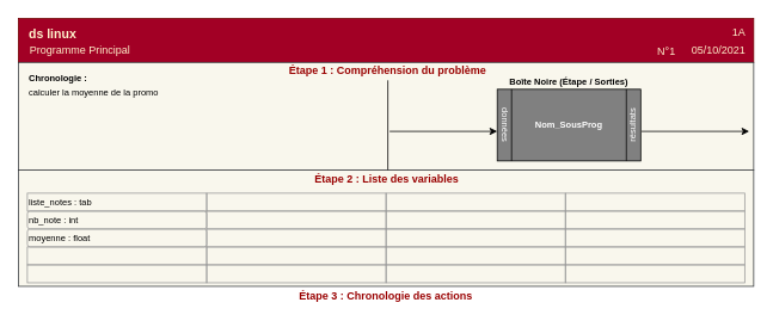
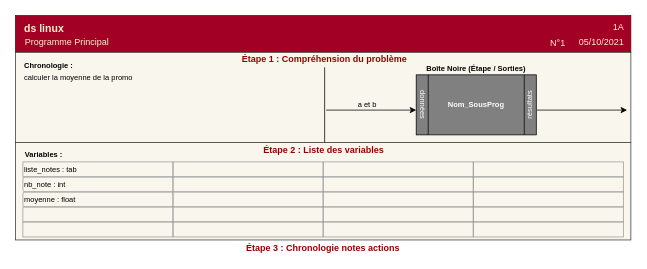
  <mxCell id="0" />
  <mxCell id="1" parent="0" />
  <mxCell id="2" value="" style="group" parent="1" vertex="1" connectable="0"><mxGeometry x="20" y="20" width="820" height="299" as="geometry" /></mxCell>
  <mxCell id="3" value="" style="group;allowArrows=0;dropTarget=0;recursiveResize=0;expand=0;movable=0;resizable=0;rotatable=0;deletable=0;cloneable=0;editable=0;" parent="2" vertex="1" connectable="0"><mxGeometry width="820" height="299" as="geometry" /></mxCell>
  <mxCell id="4" value="" style="rounded=0;whiteSpace=wrap;html=1;fontSize=12;align=left;fillColor=#a20025;strokeColor=#6F0000;fontColor=#ffffff;deletable=0;cloneable=0;rotatable=0;resizable=0;movable=0;expand=0;recursiveResize=0;allowArrows=0;connectable=0;editable=0;" parent="3" vertex="1"><mxGeometry width="820" height="49" as="geometry" /></mxCell>
  <mxCell id="5" value="" style="rounded=0;whiteSpace=wrap;html=1;strokeWidth=1;perimeterSpacing=0;connectable=0;allowArrows=0;resizable=0;movable=0;rotatable=0;cloneable=0;deletable=0;resizeWidth=0;fillColor=#f9f7ed;strokeColor=#36393d;expand=0;recursiveResize=0;editable=0;" parent="3" vertex="1"><mxGeometry y="49" width="820" height="120" as="geometry" /></mxCell>
  <mxCell id="6" value="" style="rounded=0;whiteSpace=wrap;html=1;fillColor=#f9f7ed;strokeColor=#36393d;connectable=0;allowArrows=0;recursiveResize=0;expand=0;movable=0;resizable=0;rotatable=0;cloneable=0;deletable=0;editable=0;" parent="3" vertex="1"><mxGeometry y="169" width="820" height="130" as="geometry" /></mxCell>
  <mxCell id="7" value="" style="endArrow=none;html=1;fontSize=12;fontColor=#808080;startFill=0;endFill=0;anchorPointDirection=0;bendable=0;movable=0;cloneable=0;deletable=0;editable=0;" parent="2" edge="1"><mxGeometry width="50" height="50" relative="1" as="geometry"><mxPoint x="412" y="69" as="sourcePoint" /><mxPoint x="412" y="169" as="targetPoint" /></mxGeometry></mxCell>
  <mxCell id="8" value="" style="group" parent="2" vertex="1" connectable="0"><mxGeometry x="414" y="109" width="120" height="20" as="geometry" /></mxCell>
  <mxCell id="9" value="" style="endArrow=classic;html=1;anchorPointDirection=0;bendable=0;cloneable=0;movable=0;deletable=0;editable=0;" parent="8" edge="1"><mxGeometry y="10" width="50" height="50" as="geometry"><mxPoint y="17" as="sourcePoint" /><mxPoint x="120" y="17" as="targetPoint" /></mxGeometry></mxCell>
+ <mxCell id="10" value="&lt;font style=&quot;font-size: 10px&quot;&gt;a et b&lt;br&gt;&lt;/font&gt;" style="text;html=1;strokeColor=none;fillColor=none;align=center;verticalAlign=middle;whiteSpace=wrap;rounded=0;connectable=0;allowArrows=0;recursiveResize=0;expand=0;movable=0;resizable=0;rotatable=0;cloneable=0;deletable=0;autosize=1;pointerEvents=0;" parent="8" vertex="1"><mxGeometry x="35" width="40" height="20" as="geometry" /></mxCell>
  <mxCell id="11" value="" style="group" parent="2" vertex="1" connectable="0"><mxGeometry x="695" y="109" width="120" height="20" as="geometry" /></mxCell>
  <mxCell id="12" value="" style="endArrow=classic;html=1;anchorPointDirection=0;bendable=0;cloneable=0;movable=0;deletable=0;editable=0;" parent="11" edge="1"><mxGeometry y="10" width="50" height="50" as="geometry"><mxPoint y="17" as="sourcePoint" /><mxPoint x="120" y="17" as="targetPoint" /></mxGeometry></mxCell>
  <mxCell id="13" value="Programme Principal&amp;nbsp;" style="text;html=1;strokeColor=none;fillColor=none;align=left;verticalAlign=middle;whiteSpace=wrap;rounded=0;fontColor=#FFF2CC;connectable=0;allowArrows=0;recursiveResize=0;expand=0;movable=0;resizable=0;rotatable=0;cloneable=0;deletable=0;pointerEvents=0;" parent="1" vertex="1"><mxGeometry x="31" y="46" width="238" height="20" as="geometry" /></mxCell>
  <mxCell id="14" value="1A" style="text;html=1;strokeColor=none;fillColor=none;align=right;verticalAlign=middle;whiteSpace=wrap;rounded=0;movable=0;fontColor=#FFF2CC;connectable=0;allowArrows=0;recursiveResize=0;expand=0;resizable=0;rotatable=0;cloneable=0;deletable=0;pointerEvents=0;" parent="1" vertex="1"><mxGeometry x="770" y="24" width="63.45" height="23" as="geometry" /></mxCell>
  <mxCell id="15" value="N°1" style="text;html=1;strokeColor=none;fillColor=none;align=right;verticalAlign=middle;whiteSpace=wrap;rounded=0;movable=0;fontColor=#FFF2CC;connectable=0;allowArrows=0;recursiveResize=0;expand=0;resizable=0;rotatable=0;cloneable=0;deletable=0;pointerEvents=0;" parent="1" vertex="1"><mxGeometry x="653" y="47" width="102" height="20" as="geometry" /></mxCell>
  <mxCell id="16" value="&lt;font style=&quot;font-size: 10px&quot;&gt;&lt;b&gt;Chronologie :&lt;/b&gt;&lt;/font&gt;" style="text;html=1;strokeColor=none;fillColor=none;align=left;verticalAlign=middle;whiteSpace=wrap;rounded=0;fontSize=14;resizable=0;movable=0;editable=0;rotatable=0;deletable=0;connectable=0;allowArrows=0;recursiveResize=0;expand=0;cloneable=0;pointerEvents=0;" parent="1" vertex="1"><mxGeometry x="30" y="76.5" width="160" height="19.5" as="geometry" /></mxCell>
  <mxCell id="17" value="05/10/2021" style="text;html=1;strokeColor=none;fillColor=none;align=right;verticalAlign=middle;whiteSpace=wrap;rounded=0;movable=0;fontColor=#FFF2CC;connectable=0;allowArrows=0;recursiveResize=0;expand=0;resizable=0;rotatable=0;cloneable=0;deletable=0;pointerEvents=0;" parent="1" vertex="1"><mxGeometry x="762" y="46" width="71" height="20" as="geometry" /></mxCell>
  <mxCell id="18" value="&lt;font color=&quot;#fff2cc&quot; face=&quot;helvetica&quot;&gt;&lt;span style=&quot;font-size: 14px&quot;&gt;&lt;b&gt;ds linux&lt;/b&gt;&lt;/span&gt;&lt;/font&gt;" style="text;whiteSpace=wrap;html=1;fontSize=16;movable=0;align=left;connectable=0;allowArrows=0;resizable=0;rotatable=0;cloneable=0;deletable=0;expand=0;recursiveResize=0;pointerEvents=0;" parent="1" vertex="1"><mxGeometry x="30" y="20" width="280" height="30" as="geometry" /></mxCell>
  <mxCell id="19" value="&lt;font style=&quot;font-size: 10px&quot;&gt;calculer la moyenne de la promo&lt;/font&gt;" style="text;html=1;strokeColor=none;fillColor=none;align=left;verticalAlign=top;whiteSpace=wrap;rounded=0;movable=0;autosize=0;resizable=0;deletable=0;allowArrows=0;connectable=0;imageVerticalAlign=top;rotatable=0;cloneable=0;recursiveResize=0;expand=0;resizeHeight=0;pointerEvents=0;" parent="1" vertex="1"><mxGeometry x="30" y="89" width="370" height="90" as="geometry" /></mxCell>
+ <mxCell id="20" value="&lt;b style=&quot;&quot;&gt;&lt;font style=&quot;font-size: 10px&quot;&gt;Variables :&lt;/font&gt;&lt;/b&gt;" style="text;html=1;strokeColor=none;fillColor=none;align=left;verticalAlign=middle;whiteSpace=wrap;rounded=0;connectable=0;allowArrows=0;recursiveResize=0;expand=0;movable=0;resizable=0;rotatable=0;cloneable=0;deletable=0;pointerEvents=0;editable=0;" parent="1" vertex="1"><mxGeometry x="31" y="195" width="80" height="20" as="geometry" /></mxCell>
  <mxCell id="21" value="" style="group;allowArrows=0;dropTarget=0;recursiveResize=0;expand=0;movable=0;resizable=0;rotatable=0;deletable=0;cloneable=0;pointerEvents=0;" parent="1" vertex="1" connectable="0"><mxGeometry x="31" y="219" width="795" height="90" as="geometry" /></mxCell>
  <mxCell id="22" value="" style="group;allowArrows=0;dropTarget=0;recursiveResize=0;expand=0;movable=0;resizable=0;rotatable=0;cloneable=0;deletable=0;container=0;pointerEvents=0;" parent="1" vertex="1" connectable="0"><mxGeometry x="31" y="219" width="800.45" height="90" as="geometry" /></mxCell>
  <mxCell id="23" value="&lt;span style=&quot;font-family: &amp;#34;helvetica&amp;#34; ; font-style: normal ; letter-spacing: normal ; text-indent: 0px ; text-transform: none ; word-spacing: 0px ; display: inline ; float: none&quot;&gt;&lt;b&gt;&lt;font style=&quot;font-size: 12px&quot; color=&quot;#990000&quot;&gt;Étape 1 : Compréhension du problème&lt;/font&gt;&lt;/b&gt;&lt;/span&gt;" style="text;whiteSpace=wrap;html=1;align=center;connectable=0;allowArrows=0;recursiveResize=0;expand=0;movable=0;resizable=0;rotatable=0;deletable=0;cloneable=0;pointerEvents=0;editable=0;" parent="1" vertex="1"><mxGeometry x="292" y="65.25" width="280" height="30" as="geometry" /></mxCell>
  <mxCell id="24" value="&lt;span style=&quot;font-family: &amp;#34;helvetica&amp;#34; ; font-style: normal ; letter-spacing: normal ; text-indent: 0px ; text-transform: none ; word-spacing: 0px ; display: inline ; float: none&quot;&gt;&lt;b&gt;&lt;font style=&quot;font-size: 12px&quot; color=&quot;#990000&quot;&gt;Étape 2 : Liste des variables&lt;/font&gt;&lt;/b&gt;&lt;/span&gt;" style="text;whiteSpace=wrap;html=1;align=center;connectable=0;allowArrows=0;expand=0;recursiveResize=0;movable=0;resizable=0;rotatable=0;cloneable=0;deletable=0;pointerEvents=0;editable=0;" parent="1" vertex="1"><mxGeometry x="291" y="186" width="280" height="30" as="geometry" /></mxCell>
- <mxCell id="25" value="&lt;span style=&quot;font-family: &amp;#34;helvetica&amp;#34; ; font-style: normal ; letter-spacing: normal ; text-indent: 0px ; text-transform: none ; word-spacing: 0px ; display: inline ; float: none&quot;&gt;&lt;b&gt;&lt;font style=&quot;font-size: 12px&quot; color=&quot;#990000&quot;&gt;Étape 3 : Chronologie des actions&lt;/font&gt;&lt;/b&gt;&lt;/span&gt;" style="text;whiteSpace=wrap;html=1;align=center;connectable=0;allowArrows=0;recursiveResize=0;expand=0;movable=0;resizable=0;rotatable=0;cloneable=0;deletable=0;pointerEvents=0;editable=0;" parent="1" vertex="1"><mxGeometry x="290" y="316" width="280" height="20" as="geometry" /></mxCell>
+ <mxCell id="25" value="&lt;span style=&quot;font-family: &amp;#34;helvetica&amp;#34; ; font-style: normal ; letter-spacing: normal ; text-indent: 0px ; text-transform: none ; word-spacing: 0px ; display: inline ; float: none&quot;&gt;&lt;b&gt;&lt;font style=&quot;font-size: 12px&quot; color=&quot;#990000&quot;&gt;Étape 3 : Chronologie notes actions&lt;/font&gt;&lt;/b&gt;&lt;/span&gt;" style="text;whiteSpace=wrap;html=1;align=center;connectable=0;allowArrows=0;recursiveResize=0;expand=0;movable=0;resizable=0;rotatable=0;cloneable=0;deletable=0;pointerEvents=0;editable=0;" parent="1" vertex="1"><mxGeometry x="290" y="316" width="280" height="20" as="geometry" /></mxCell>
  <mxCell id="26" value="liste_notes : tab" style="rounded=0;whiteSpace=wrap;html=1;align=left;verticalAlign=middle;labelBackgroundColor=none;fontColor=none;noLabel=0;fillColor=none;strokeColor=#999999;allowArrows=0;connectable=0;recursiveResize=0;expand=0;movable=0;resizable=0;rotatable=0;cloneable=0;deletable=0;editable=1;fontSize=10;spacingBottom=1;pointerEvents=0;" parent="1" vertex="1"><mxGeometry x="30" y="215" width="200" height="20" as="geometry" /></mxCell>
  <mxCell id="27" value="&lt;font style=&quot;font-size: 10px&quot;&gt;&lt;b&gt;Boîte Noire (Étape / Sorties)&lt;/b&gt;&lt;/font&gt;" style="text;html=1;strokeColor=none;fillColor=none;align=center;verticalAlign=middle;whiteSpace=wrap;rounded=0;fontSize=14;movable=0;resizable=0;connectable=0;allowArrows=0;rotatable=0;deletable=0;expand=0;editable=0;recursiveResize=0;cloneable=0;pointerEvents=0;" parent="1" vertex="1"><mxGeometry x="544" y="79.5" width="180" height="19.5" as="geometry" /></mxCell>
  <mxCell id="28" value="" style="group;allowArrows=0;dropTarget=0;recursiveResize=0;expand=0;movable=0;resizable=0;rotatable=0;cloneable=0;deletable=0;editable=0;" parent="1" vertex="1" connectable="0"><mxGeometry x="553" y="99" width="162" height="80" as="geometry" /></mxCell>
  <mxCell id="29" value="&lt;font color=&quot;#ffffff&quot; style=&quot;font-size: 10px&quot;&gt;&lt;b&gt;Nom_SousProg&lt;/b&gt;&lt;/font&gt;" style="shape=process;whiteSpace=wrap;html=1;backgroundOutline=0;fontColor=#808080;fillColor=#808080;allowArrows=0;recursiveResize=0;expand=0;resizable=0;rotatable=0;cloneable=0;connectable=0;movable=0;deletable=0;" parent="28" vertex="1"><mxGeometry x="1" width="160" height="80" as="geometry" /></mxCell>
  <mxCell id="30" value="&lt;span style=&quot;font-size: 10px&quot;&gt;données&lt;/span&gt;" style="text;html=1;strokeColor=none;fillColor=none;align=center;verticalAlign=middle;whiteSpace=wrap;rounded=0;horizontal=0;fontColor=#FFFFFF;rotation=-180;spacing=0;fontSize=10;allowArrows=0;expand=0;movable=0;resizable=0;rotatable=0;cloneable=0;deletable=0;pointerEvents=0;editable=0;connectable=0;recursiveResize=0;" parent="28" vertex="1"><mxGeometry x="1" y="10" width="20" height="60" as="geometry" /></mxCell>
  <mxCell id="31" value="&lt;span style=&quot;font-size: 10px&quot;&gt;résultats&lt;br style=&quot;font-size: 10px&quot;&gt;&lt;/span&gt;" style="text;html=1;strokeColor=none;fillColor=none;align=center;verticalAlign=middle;whiteSpace=wrap;rounded=0;horizontal=0;fontColor=#FFFFFF;rotation=0;spacing=0;fontSize=10;allowArrows=0;expand=0;movable=0;resizable=0;rotatable=0;cloneable=0;deletable=0;pointerEvents=0;editable=0;connectable=0;recursiveResize=0;" parent="28" vertex="1"><mxGeometry x="142" y="10" width="20" height="60" as="geometry" /></mxCell>
  <mxCell id="32" value="nb_note : int" style="whiteSpace=wrap;html=1;align=left;verticalAlign=middle;labelBackgroundColor=none;fontColor=none;noLabel=0;fillColor=none;strokeColor=#999999;allowArrows=0;connectable=0;recursiveResize=0;expand=0;movable=0;resizable=0;rotatable=0;cloneable=0;deletable=0;editable=1;fontSize=10;spacingBottom=1;pointerEvents=0;rounded=1;" parent="1" vertex="1"><mxGeometry x="30" y="235" width="200" height="20" as="geometry" /></mxCell>
  <mxCell id="33" value="moyenne : float" style="whiteSpace=wrap;html=1;align=left;verticalAlign=middle;labelBackgroundColor=none;fontColor=none;noLabel=0;fillColor=none;strokeColor=#999999;allowArrows=0;connectable=0;recursiveResize=0;expand=0;movable=0;resizable=0;rotatable=0;cloneable=0;deletable=0;editable=1;fontSize=10;spacingBottom=1;pointerEvents=0;rounded=1;" parent="1" vertex="1"><mxGeometry x="30" y="255" width="200" height="20" as="geometry" /></mxCell>
  <mxCell id="34" value="" style="rounded=0;whiteSpace=wrap;html=1;align=left;verticalAlign=middle;labelBackgroundColor=none;fontColor=none;noLabel=0;fillColor=none;strokeColor=#999999;allowArrows=0;connectable=0;recursiveResize=0;expand=0;movable=0;resizable=0;rotatable=0;cloneable=0;deletable=0;editable=1;fontSize=10;spacingBottom=1;pointerEvents=0;" parent="1" vertex="1"><mxGeometry x="30" y="275" width="200" height="20" as="geometry" /></mxCell>
  <mxCell id="35" value="" style="rounded=0;whiteSpace=wrap;html=1;align=left;verticalAlign=middle;labelBackgroundColor=none;fontColor=none;noLabel=0;fillColor=none;strokeColor=#999999;allowArrows=0;connectable=0;recursiveResize=0;expand=0;movable=0;resizable=0;rotatable=0;cloneable=0;deletable=0;editable=1;fontSize=10;spacingBottom=1;pointerEvents=0;" parent="1" vertex="1"><mxGeometry x="30" y="295" width="200" height="20" as="geometry" /></mxCell>
  <mxCell id="36" value="" style="rounded=0;whiteSpace=wrap;html=1;align=left;verticalAlign=middle;labelBackgroundColor=none;fontColor=none;noLabel=0;fillColor=none;strokeColor=#999999;allowArrows=0;connectable=0;recursiveResize=0;expand=0;movable=0;resizable=0;rotatable=0;cloneable=0;deletable=0;editable=1;fontSize=10;spacingBottom=1;pointerEvents=0;" parent="1" vertex="1"><mxGeometry x="230" y="215" width="200" height="20" as="geometry" /></mxCell>
  <mxCell id="37" value="" style="rounded=0;whiteSpace=wrap;html=1;align=left;verticalAlign=middle;labelBackgroundColor=none;fontColor=none;noLabel=0;fillColor=none;strokeColor=#999999;allowArrows=0;connectable=0;recursiveResize=0;expand=0;movable=0;resizable=0;rotatable=0;cloneable=0;deletable=0;editable=1;fontSize=10;spacingBottom=1;pointerEvents=0;" parent="1" vertex="1"><mxGeometry x="230" y="235" width="200" height="20" as="geometry" /></mxCell>
  <mxCell id="38" value="" style="rounded=0;whiteSpace=wrap;html=1;align=left;verticalAlign=middle;labelBackgroundColor=none;fontColor=none;noLabel=0;fillColor=none;strokeColor=#999999;allowArrows=0;connectable=0;recursiveResize=0;expand=0;movable=0;resizable=0;rotatable=0;cloneable=0;deletable=0;editable=1;fontSize=10;spacingBottom=1;pointerEvents=0;" parent="1" vertex="1"><mxGeometry x="230" y="255" width="200" height="20" as="geometry" /></mxCell>
  <mxCell id="39" value="" style="rounded=0;whiteSpace=wrap;html=1;align=left;verticalAlign=middle;labelBackgroundColor=none;fontColor=none;noLabel=0;fillColor=none;strokeColor=#999999;allowArrows=0;connectable=0;recursiveResize=0;expand=0;movable=0;resizable=0;rotatable=0;cloneable=0;deletable=0;editable=1;fontSize=10;spacingBottom=1;pointerEvents=0;" parent="1" vertex="1"><mxGeometry x="230" y="275" width="200" height="20" as="geometry" /></mxCell>
  <mxCell id="40" value="" style="rounded=0;whiteSpace=wrap;html=1;align=left;verticalAlign=middle;labelBackgroundColor=none;fontColor=none;noLabel=0;fillColor=none;strokeColor=#999999;allowArrows=0;connectable=0;recursiveResize=0;expand=0;movable=0;resizable=0;rotatable=0;cloneable=0;deletable=0;editable=1;fontSize=10;spacingBottom=1;pointerEvents=0;" parent="1" vertex="1"><mxGeometry x="230" y="295" width="200" height="20" as="geometry" /></mxCell>
  <mxCell id="41" value="" style="rounded=0;whiteSpace=wrap;html=1;align=left;verticalAlign=middle;labelBackgroundColor=none;fontColor=none;noLabel=0;fillColor=none;strokeColor=#999999;allowArrows=0;connectable=0;recursiveResize=0;expand=0;movable=0;resizable=0;rotatable=0;cloneable=0;deletable=0;editable=1;fontSize=10;spacingBottom=1;pointerEvents=0;" parent="1" vertex="1"><mxGeometry x="430" y="215" width="200" height="20" as="geometry" /></mxCell>
  <mxCell id="42" value="" style="rounded=0;whiteSpace=wrap;html=1;align=left;verticalAlign=middle;labelBackgroundColor=none;fontColor=none;noLabel=0;fillColor=none;strokeColor=#999999;allowArrows=0;connectable=0;recursiveResize=0;expand=0;movable=0;resizable=0;rotatable=0;cloneable=0;deletable=0;editable=1;fontSize=10;spacingBottom=1;pointerEvents=0;" parent="1" vertex="1"><mxGeometry x="430" y="235" width="200" height="20" as="geometry" /></mxCell>
  <mxCell id="43" value="" style="rounded=0;whiteSpace=wrap;html=1;align=left;verticalAlign=middle;labelBackgroundColor=none;fontColor=none;noLabel=0;fillColor=none;strokeColor=#999999;allowArrows=0;connectable=0;recursiveResize=0;expand=0;movable=0;resizable=0;rotatable=0;cloneable=0;deletable=0;editable=1;fontSize=10;spacingBottom=1;pointerEvents=0;" parent="1" vertex="1"><mxGeometry x="430" y="255" width="200" height="20" as="geometry" /></mxCell>
  <mxCell id="44" value="" style="rounded=0;whiteSpace=wrap;html=1;align=left;verticalAlign=middle;labelBackgroundColor=none;fontColor=none;noLabel=0;fillColor=none;strokeColor=#999999;allowArrows=0;connectable=0;recursiveResize=0;expand=0;movable=0;resizable=0;rotatable=0;cloneable=0;deletable=0;editable=1;fontSize=10;spacingBottom=1;pointerEvents=0;" parent="1" vertex="1"><mxGeometry x="430" y="275" width="200" height="20" as="geometry" /></mxCell>
  <mxCell id="45" value="" style="rounded=0;whiteSpace=wrap;html=1;align=left;verticalAlign=middle;labelBackgroundColor=none;fontColor=none;noLabel=0;fillColor=none;strokeColor=#999999;allowArrows=0;connectable=0;recursiveResize=0;expand=0;movable=0;resizable=0;rotatable=0;cloneable=0;deletable=0;editable=1;fontSize=10;spacingBottom=1;pointerEvents=0;" parent="1" vertex="1"><mxGeometry x="430" y="295" width="200" height="20" as="geometry" /></mxCell>
  <mxCell id="46" value="" style="rounded=0;whiteSpace=wrap;html=1;align=left;verticalAlign=middle;labelBackgroundColor=none;fontColor=none;noLabel=0;fillColor=none;strokeColor=#999999;allowArrows=0;connectable=0;recursiveResize=0;expand=0;movable=0;resizable=0;rotatable=0;cloneable=0;deletable=0;editable=1;fontSize=10;spacingBottom=1;pointerEvents=0;" parent="1" vertex="1"><mxGeometry x="630" y="215" width="200" height="20" as="geometry" /></mxCell>
  <mxCell id="47" value="" style="rounded=0;whiteSpace=wrap;html=1;align=left;verticalAlign=middle;labelBackgroundColor=none;fontColor=none;noLabel=0;fillColor=none;strokeColor=#999999;allowArrows=0;connectable=0;recursiveResize=0;expand=0;movable=0;resizable=0;rotatable=0;cloneable=0;deletable=0;editable=1;fontSize=10;spacingBottom=1;pointerEvents=0;" parent="1" vertex="1"><mxGeometry x="630" y="235" width="200" height="20" as="geometry" /></mxCell>
  <mxCell id="48" value="" style="rounded=0;whiteSpace=wrap;html=1;align=left;verticalAlign=middle;labelBackgroundColor=none;fontColor=none;noLabel=0;fillColor=none;strokeColor=#999999;allowArrows=0;connectable=0;recursiveResize=0;expand=0;movable=0;resizable=0;rotatable=0;cloneable=0;deletable=0;editable=1;fontSize=10;spacingBottom=1;pointerEvents=0;" parent="1" vertex="1"><mxGeometry x="630" y="255" width="200" height="20" as="geometry" /></mxCell>
  <mxCell id="49" value="" style="rounded=0;whiteSpace=wrap;html=1;align=left;verticalAlign=middle;labelBackgroundColor=none;fontColor=none;noLabel=0;fillColor=none;strokeColor=#999999;allowArrows=0;connectable=0;recursiveResize=0;expand=0;movable=0;resizable=0;rotatable=0;cloneable=0;deletable=0;editable=1;fontSize=10;spacingBottom=1;pointerEvents=0;" parent="1" vertex="1"><mxGeometry x="630" y="275" width="200" height="20" as="geometry" /></mxCell>
  <mxCell id="50" value="" style="rounded=0;whiteSpace=wrap;html=1;align=left;verticalAlign=middle;labelBackgroundColor=none;fontColor=none;noLabel=0;fillColor=none;strokeColor=#999999;allowArrows=0;connectable=0;recursiveResize=0;expand=0;movable=0;resizable=0;rotatable=0;cloneable=0;deletable=0;editable=1;fontSize=10;spacingBottom=1;pointerEvents=0;" parent="1" vertex="1"><mxGeometry x="630" y="295" width="200" height="20" as="geometry" /></mxCell>
